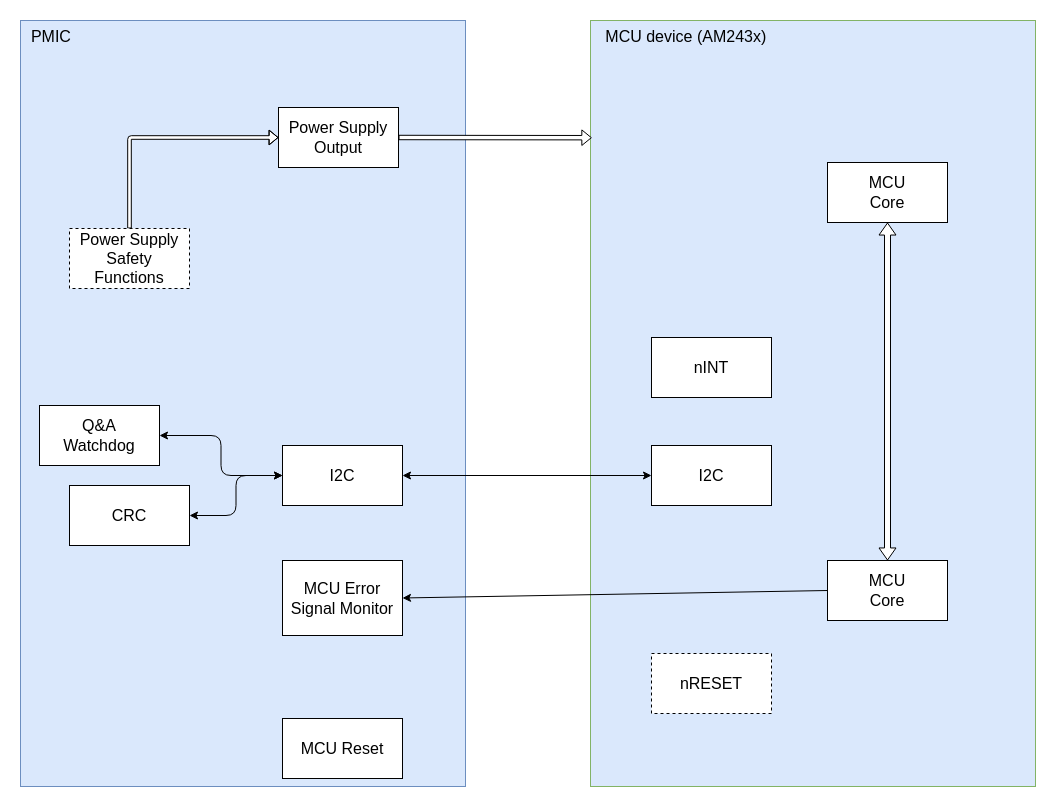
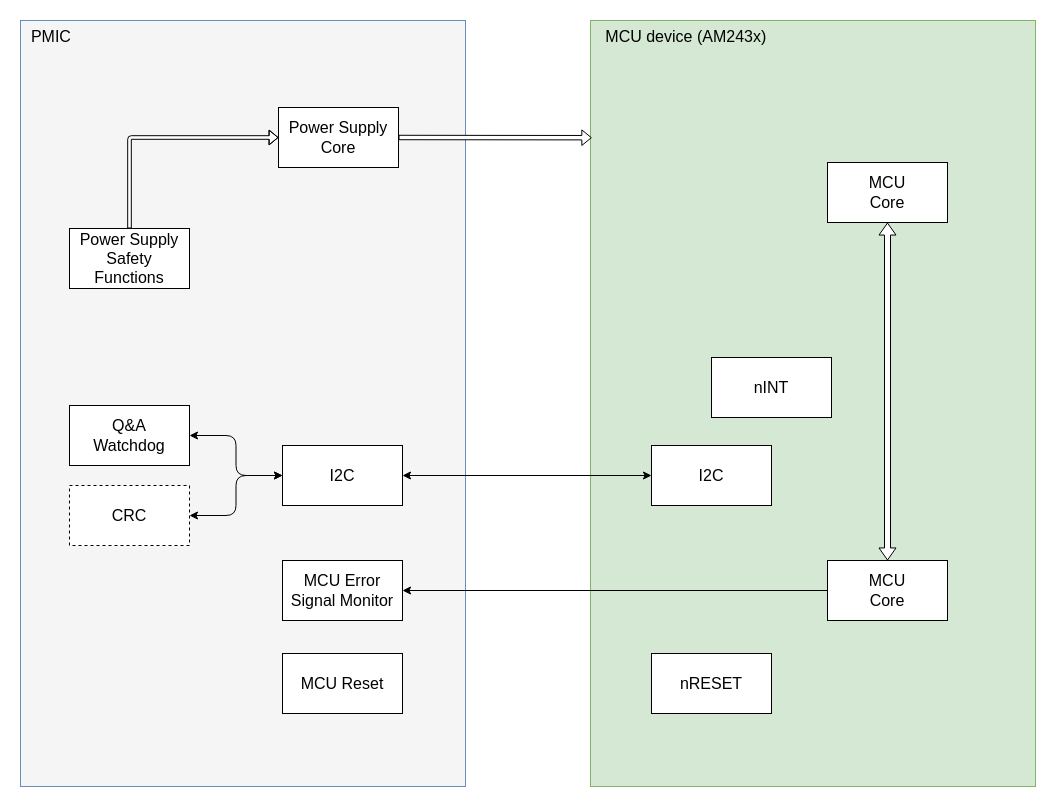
  <mxCell id="0" />
  <mxCell id="1" parent="0" />
- <mxCell id="2" value="&amp;nbsp; &amp;nbsp;MCU device (AM243x)" style="rounded=0;whiteSpace=wrap;html=1;align=left;verticalAlign=top;fillColor=#dae8fc;strokeColor=#82b366;fontSize=16;" vertex="1" parent="1"><mxGeometry x="590" y="20" width="445" height="766" as="geometry" /></mxCell>
- <mxCell id="3" value="&lt;span style=&quot;color: rgb(0, 0, 0);&quot;&gt;&amp;nbsp; PMIC&lt;/span&gt;" style="rounded=0;whiteSpace=wrap;html=1;verticalAlign=top;align=left;fillColor=#dae8fc;strokeColor=#6c8ebf;fontSize=16;" vertex="1" parent="1"><mxGeometry x="20" y="20" width="445" height="766" as="geometry" /></mxCell>
- <mxCell id="4" value="nINT" style="rounded=0;whiteSpace=wrap;html=1;fontSize=16;" vertex="1" parent="1"><mxGeometry x="651" y="337" width="120" height="60" as="geometry" /></mxCell>
+ <mxCell id="2" value="&amp;nbsp; &amp;nbsp;MCU device (AM243x)" style="rounded=0;whiteSpace=wrap;html=1;align=left;verticalAlign=top;fillColor=#d5e8d4;strokeColor=#82b366;fontSize=16;" vertex="1" parent="1"><mxGeometry x="590" y="20" width="445" height="766" as="geometry" /></mxCell>
+ <mxCell id="3" value="&lt;span style=&quot;color: rgb(0, 0, 0);&quot;&gt;&amp;nbsp; PMIC&lt;/span&gt;" style="rounded=0;whiteSpace=wrap;html=1;verticalAlign=top;align=left;fillColor=#f5f5f5;strokeColor=#6c8ebf;fontSize=16;" vertex="1" parent="1"><mxGeometry x="20" y="20" width="445" height="766" as="geometry" /></mxCell>
+ <mxCell id="4" value="nINT" style="rounded=0;whiteSpace=wrap;html=1;fontSize=16;" vertex="1" parent="1"><mxGeometry x="711" y="357" width="120" height="60" as="geometry" /></mxCell>
  <mxCell id="5" style="edgeStyle=none;html=1;exitX=1;exitY=0.5;exitDx=0;exitDy=0;startArrow=classic;startFill=1;fontSize=16;" edge="1" parent="1" source="6" target="7"><mxGeometry relative="1" as="geometry" /></mxCell>
  <mxCell id="6" value="I2C" style="rounded=0;whiteSpace=wrap;html=1;fontSize=16;" vertex="1" parent="1"><mxGeometry x="282" y="445" width="120" height="60" as="geometry" /></mxCell>
  <mxCell id="7" value="I2C" style="rounded=0;whiteSpace=wrap;html=1;fontSize=16;" vertex="1" parent="1"><mxGeometry x="651" y="445" width="120" height="60" as="geometry" /></mxCell>
  <mxCell id="8" style="edgeStyle=orthogonalEdgeStyle;html=1;exitX=1;exitY=0.5;exitDx=0;exitDy=0;entryX=0;entryY=0.5;entryDx=0;entryDy=0;startArrow=classic;startFill=1;fontSize=16;" edge="1" parent="1" source="9" target="6"><mxGeometry relative="1" as="geometry" /></mxCell>
- <mxCell id="9" value="Q&amp;amp;A&lt;br&gt;Watchdog" style="rounded=0;whiteSpace=wrap;html=1;fontSize=16;" vertex="1" parent="1"><mxGeometry x="39" y="405" width="120" height="60" as="geometry" /></mxCell>
+ <mxCell id="9" value="Q&amp;amp;A&lt;br&gt;Watchdog" style="rounded=0;whiteSpace=wrap;html=1;fontSize=16;" vertex="1" parent="1"><mxGeometry x="69" y="405" width="120" height="60" as="geometry" /></mxCell>
  <mxCell id="10" style="edgeStyle=orthogonalEdgeStyle;html=1;exitX=1;exitY=0.5;exitDx=0;exitDy=0;entryX=0;entryY=0.5;entryDx=0;entryDy=0;startArrow=classic;startFill=1;fontSize=16;" edge="1" parent="1" source="11" target="6"><mxGeometry relative="1" as="geometry" /></mxCell>
- <mxCell id="11" value="CRC" style="rounded=0;whiteSpace=wrap;html=1;fontSize=16;" vertex="1" parent="1"><mxGeometry x="69" y="485" width="120" height="60" as="geometry" /></mxCell>
+ <mxCell id="11" value="CRC" style="rounded=0;whiteSpace=wrap;html=1;fontSize=16;dashed=1;" vertex="1" parent="1"><mxGeometry x="69" y="485" width="120" height="60" as="geometry" /></mxCell>
  <mxCell id="12" style="edgeStyle=none;html=1;exitX=1;exitY=0.5;exitDx=0;exitDy=0;entryX=0;entryY=0.5;entryDx=0;entryDy=0;endArrow=none;endFill=0;startArrow=classic;startFill=1;fontSize=16;" edge="1" parent="1" source="13" target="14"><mxGeometry relative="1" as="geometry" /></mxCell>
- <mxCell id="13" value="MCU Error&lt;br&gt;Signal Monitor" style="rounded=0;whiteSpace=wrap;html=1;fontSize=16;" vertex="1" parent="1"><mxGeometry x="282" y="560" width="120" height="75" as="geometry" /></mxCell>
+ <mxCell id="13" value="MCU Error&lt;br&gt;Signal Monitor" style="rounded=0;whiteSpace=wrap;html=1;fontSize=16;" vertex="1" parent="1"><mxGeometry x="282" y="560" width="120" height="60" as="geometry" /></mxCell>
  <mxCell id="14" value="MCU&lt;div&gt;Core&lt;/div&gt;" style="rounded=0;whiteSpace=wrap;html=1;fontSize=16;" vertex="1" parent="1"><mxGeometry x="827" y="560" width="120" height="60" as="geometry" /></mxCell>
  <mxCell id="15" style="edgeStyle=none;html=1;exitX=0.5;exitY=1;exitDx=0;exitDy=0;entryX=0.5;entryY=0;entryDx=0;entryDy=0;startArrow=classic;startFill=1;shape=flexArrow;width=6;endSize=3.681;endWidth=10;startWidth=10;startSize=3.681;fillColor=default;fontSize=16;" edge="1" parent="1" source="16" target="14"><mxGeometry relative="1" as="geometry" /></mxCell>
  <mxCell id="16" value="MCU&lt;div&gt;Core&lt;/div&gt;" style="rounded=0;whiteSpace=wrap;html=1;fontSize=16;" vertex="1" parent="1"><mxGeometry x="827" y="162" width="120" height="60" as="geometry" /></mxCell>
- <mxCell id="17" value="nRESET" style="rounded=0;whiteSpace=wrap;html=1;fontSize=16;dashed=1;" vertex="1" parent="1"><mxGeometry x="651" y="653" width="120" height="60" as="geometry" /></mxCell>
- <mxCell id="18" value="MCU Reset" style="rounded=0;whiteSpace=wrap;html=1;fontSize=16;" vertex="1" parent="1"><mxGeometry x="282" y="718" width="120" height="60" as="geometry" /></mxCell>
+ <mxCell id="17" value="nRESET" style="rounded=0;whiteSpace=wrap;html=1;fontSize=16;" vertex="1" parent="1"><mxGeometry x="651" y="653" width="120" height="60" as="geometry" /></mxCell>
+ <mxCell id="18" value="MCU Reset" style="rounded=0;whiteSpace=wrap;html=1;fontSize=16;" vertex="1" parent="1"><mxGeometry x="282" y="653" width="120" height="60" as="geometry" /></mxCell>
  <mxCell id="19" style="edgeStyle=none;html=1;exitX=1;exitY=0.5;exitDx=0;exitDy=0;entryX=0.003;entryY=0.153;entryDx=0;entryDy=0;entryPerimeter=0;shape=flexArrow;width=4.423;endSize=2.831;endWidth=10.111;fillColor=default;fontSize=16;" edge="1" parent="1" source="20" target="2"><mxGeometry relative="1" as="geometry"><mxPoint x="529.571" y="202.6" as="targetPoint" /></mxGeometry></mxCell>
- <mxCell id="20" value="Power Supply Output" style="rounded=0;whiteSpace=wrap;html=1;fontSize=16;" vertex="1" parent="1"><mxGeometry x="278" y="107" width="120" height="60" as="geometry" /></mxCell>
+ <mxCell id="20" value="Power Supply Core" style="rounded=0;whiteSpace=wrap;html=1;fontSize=16;" vertex="1" parent="1"><mxGeometry x="278" y="107" width="120" height="60" as="geometry" /></mxCell>
  <mxCell id="21" style="edgeStyle=orthogonalEdgeStyle;html=1;exitX=0.5;exitY=0;exitDx=0;exitDy=0;entryX=0;entryY=0.5;entryDx=0;entryDy=0;shape=flexArrow;width=3.6;endSize=2.64;endWidth=10.16;fillColor=default;fontSize=16;" edge="1" parent="1" source="22" target="20"><mxGeometry relative="1" as="geometry" /></mxCell>
- <mxCell id="22" value="Power Supply Safety Functions" style="rounded=0;whiteSpace=wrap;html=1;fontSize=16;dashed=1;" vertex="1" parent="1"><mxGeometry x="69" y="228" width="120" height="60" as="geometry" /></mxCell>
+ <mxCell id="22" value="Power Supply Safety Functions" style="rounded=0;whiteSpace=wrap;html=1;fontSize=16;" vertex="1" parent="1"><mxGeometry x="69" y="228" width="120" height="60" as="geometry" /></mxCell>
